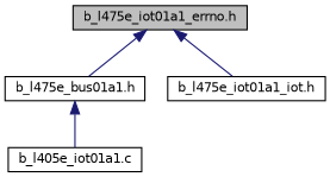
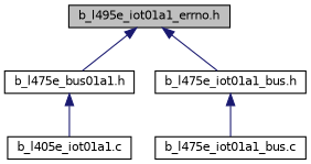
  digraph {
    node [color=black fillcolor=white fontname=Helvetica fontsize=10 shape=record style=filled]
    edge [color=midnightblue dir=back fontname=Helvetica fontsize=10 labelfontname=Helvetica labelfontsize=10 style=solid]
-   n1 [fillcolor=grey75 fontcolor=black height=0.2 label="b_l475e_iot01a1_errno.h" width=0.4]
+   n1 [fillcolor=grey75 fontcolor=black height=0.2 label="b_l495e_iot01a1_errno.h" width=0.4]
    n2 [height=0.2 label="b_l475e_bus01a1.h" width=0.4]
-   n3 [height=0.2 label="b_l475e_iot01a1_iot.h" width=0.4]
+   n3 [height=0.2 label="b_l475e_iot01a1_bus.h" width=0.4]
    n4 [height=0.2 label="b_l405e_iot01a1.c" width=0.4]
+   n5 [height=0.2 label="b_l475e_iot01a1_bus.c" width=0.4]
    n1 -> n2
    n1 -> n3
    n2 -> n4
+   n3 -> n5
  }
